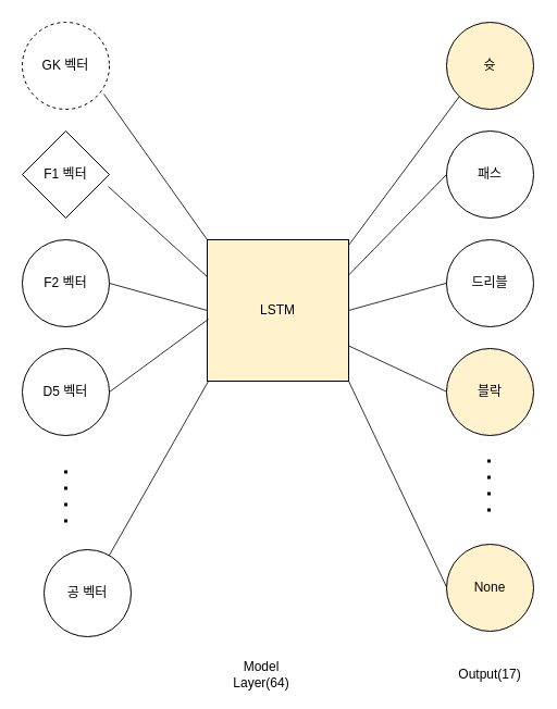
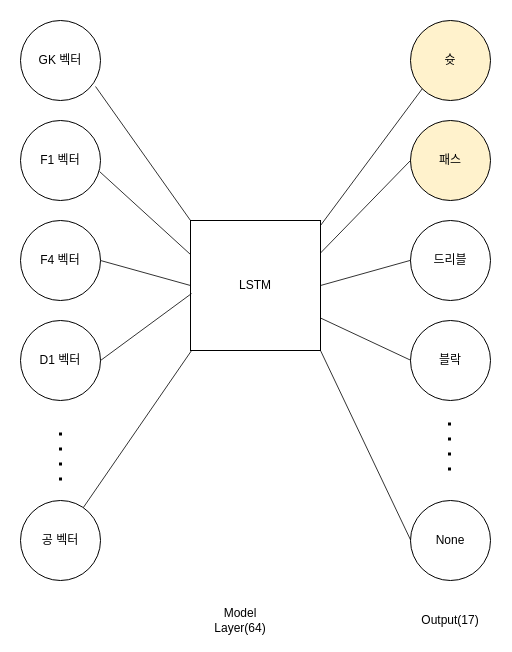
  <mxCell id="0" />
  <mxCell id="1" parent="0" />
- <mxCell id="2" value="GK 벡터" style="ellipse;whiteSpace=wrap;html=1;aspect=fixed;dashed=1;" vertex="1" parent="1"><mxGeometry x="20" y="20" width="80" height="80" as="geometry" /></mxCell>
- <mxCell id="3" value="F1 벡터" style="rhombus;whiteSpace=wrap;html=1;aspect=fixed;" vertex="1" parent="1"><mxGeometry x="20" y="120" width="80" height="80" as="geometry" /></mxCell>
- <mxCell id="4" value="F2 벡터" style="ellipse;whiteSpace=wrap;html=1;aspect=fixed;" vertex="1" parent="1"><mxGeometry x="20" y="220" width="80" height="80" as="geometry" /></mxCell>
- <mxCell id="5" value="D5 벡터" style="ellipse;whiteSpace=wrap;html=1;aspect=fixed;" vertex="1" parent="1"><mxGeometry x="20" y="320" width="80" height="80" as="geometry" /></mxCell>
+ <mxCell id="2" value="GK 벡터" style="ellipse;whiteSpace=wrap;html=1;aspect=fixed;" vertex="1" parent="1"><mxGeometry x="20" y="20" width="80" height="80" as="geometry" /></mxCell>
+ <mxCell id="3" value="F1 벡터" style="ellipse;whiteSpace=wrap;html=1;aspect=fixed;" vertex="1" parent="1"><mxGeometry x="20" y="120" width="80" height="80" as="geometry" /></mxCell>
+ <mxCell id="4" value="F4 벡터" style="ellipse;whiteSpace=wrap;html=1;aspect=fixed;" vertex="1" parent="1"><mxGeometry x="20" y="220" width="80" height="80" as="geometry" /></mxCell>
+ <mxCell id="5" value="D1 벡터" style="ellipse;whiteSpace=wrap;html=1;aspect=fixed;" vertex="1" parent="1"><mxGeometry x="20" y="320" width="80" height="80" as="geometry" /></mxCell>
  <mxCell id="6" value="" style="endArrow=none;dashed=1;html=1;dashPattern=1 4;strokeWidth=3;" edge="1" parent="1"><mxGeometry width="50" height="50" relative="1" as="geometry"><mxPoint x="60" y="480" as="sourcePoint" /><mxPoint x="60" y="420" as="targetPoint" /></mxGeometry></mxCell>
- <mxCell id="7" value="공 벡터" style="ellipse;whiteSpace=wrap;html=1;aspect=fixed;" vertex="1" parent="1"><mxGeometry x="40" y="505" width="80" height="80" as="geometry" /></mxCell>
- <mxCell id="8" value="LSTM" style="whiteSpace=wrap;html=1;aspect=fixed;fillColor=#fff2cc;" vertex="1" parent="1"><mxGeometry x="190" y="220" width="130" height="130" as="geometry" /></mxCell>
+ <mxCell id="7" value="공 벡터" style="ellipse;whiteSpace=wrap;html=1;aspect=fixed;" vertex="1" parent="1"><mxGeometry x="20" y="500" width="80" height="80" as="geometry" /></mxCell>
+ <mxCell id="8" value="LSTM" style="whiteSpace=wrap;html=1;aspect=fixed;" vertex="1" parent="1"><mxGeometry x="190" y="220" width="130" height="130" as="geometry" /></mxCell>
  <mxCell id="9" value="드리블" style="ellipse;whiteSpace=wrap;html=1;aspect=fixed;" vertex="1" parent="1"><mxGeometry x="410" y="220" width="80" height="80" as="geometry" /></mxCell>
  <mxCell id="10" value="슛" style="ellipse;whiteSpace=wrap;html=1;aspect=fixed;fillColor=#fff2cc;" vertex="1" parent="1"><mxGeometry x="410" y="20" width="80" height="80" as="geometry" /></mxCell>
- <mxCell id="11" value="패스" style="ellipse;whiteSpace=wrap;html=1;aspect=fixed;" vertex="1" parent="1"><mxGeometry x="410" y="120" width="80" height="80" as="geometry" /></mxCell>
- <mxCell id="12" value="블락" style="ellipse;whiteSpace=wrap;html=1;aspect=fixed;fillColor=#fff2cc;" vertex="1" parent="1"><mxGeometry x="410" y="320" width="80" height="80" as="geometry" /></mxCell>
+ <mxCell id="11" value="패스" style="ellipse;whiteSpace=wrap;html=1;aspect=fixed;fillColor=#fff2cc;" vertex="1" parent="1"><mxGeometry x="410" y="120" width="80" height="80" as="geometry" /></mxCell>
+ <mxCell id="12" value="블락" style="ellipse;whiteSpace=wrap;html=1;aspect=fixed;" vertex="1" parent="1"><mxGeometry x="410" y="320" width="80" height="80" as="geometry" /></mxCell>
  <mxCell id="13" value="" style="endArrow=none;dashed=1;html=1;dashPattern=1 4;strokeWidth=3;" edge="1" parent="1"><mxGeometry width="50" height="50" relative="1" as="geometry"><mxPoint x="449" y="470" as="sourcePoint" /><mxPoint x="449" y="410" as="targetPoint" /></mxGeometry></mxCell>
- <mxCell id="14" value="None" style="ellipse;whiteSpace=wrap;html=1;aspect=fixed;fillColor=#fff2cc;" vertex="1" parent="1"><mxGeometry x="410" y="500" width="80" height="80" as="geometry" /></mxCell>
+ <mxCell id="14" value="None" style="ellipse;whiteSpace=wrap;html=1;aspect=fixed;" vertex="1" parent="1"><mxGeometry x="410" y="500" width="80" height="80" as="geometry" /></mxCell>
  <mxCell id="15" value="Model Layer(64)" style="text;html=1;strokeColor=none;fillColor=none;align=center;verticalAlign=middle;whiteSpace=wrap;rounded=0;" vertex="1" parent="1"><mxGeometry x="220" y="610" width="40" height="20" as="geometry" /></mxCell>
  <mxCell id="16" value="Output(17)" style="text;html=1;strokeColor=none;fillColor=none;align=center;verticalAlign=middle;whiteSpace=wrap;rounded=0;" vertex="1" parent="1"><mxGeometry x="430" y="610" width="40" height="20" as="geometry" /></mxCell>
  <mxCell id="17" value="" style="endArrow=none;html=1;strokeWidth=1;opacity=80;exitX=0.938;exitY=0.825;exitDx=0;exitDy=0;exitPerimeter=0;" edge="1" parent="1" source="2"><mxGeometry width="50" height="50" relative="1" as="geometry"><mxPoint x="140" y="270" as="sourcePoint" /><mxPoint x="190" y="220" as="targetPoint" /><Array as="points" /></mxGeometry></mxCell>
  <mxCell id="18" value="" style="endArrow=none;html=1;strokeWidth=1;opacity=80;exitX=0.988;exitY=0.638;exitDx=0;exitDy=0;exitPerimeter=0;" edge="1" parent="1" source="3"><mxGeometry width="50" height="50" relative="1" as="geometry"><mxPoint x="95.04" y="120" as="sourcePoint" /><mxPoint x="190" y="254" as="targetPoint" /><Array as="points" /></mxGeometry></mxCell>
  <mxCell id="19" value="" style="endArrow=none;html=1;strokeWidth=1;opacity=80;exitX=0.938;exitY=0.825;exitDx=0;exitDy=0;exitPerimeter=0;entryX=0;entryY=0.5;entryDx=0;entryDy=0;" edge="1" parent="1" target="8"><mxGeometry width="50" height="50" relative="1" as="geometry"><mxPoint x="100.04" y="260" as="sourcePoint" /><mxPoint x="195" y="394" as="targetPoint" /><Array as="points" /></mxGeometry></mxCell>
  <mxCell id="20" value="" style="endArrow=none;html=1;strokeWidth=1;opacity=80;exitX=0.938;exitY=0.825;exitDx=0;exitDy=0;exitPerimeter=0;entryX=0.008;entryY=0.562;entryDx=0;entryDy=0;entryPerimeter=0;" edge="1" parent="1" target="8"><mxGeometry width="50" height="50" relative="1" as="geometry"><mxPoint x="100.04" y="360" as="sourcePoint" /><mxPoint x="195" y="494" as="targetPoint" /><Array as="points" /></mxGeometry></mxCell>
  <mxCell id="21" value="" style="endArrow=none;html=1;strokeWidth=1;opacity=80;entryX=0.008;entryY=0.562;entryDx=0;entryDy=0;entryPerimeter=0;" edge="1" parent="1" source="7"><mxGeometry width="50" height="50" relative="1" as="geometry"><mxPoint x="100.04" y="417" as="sourcePoint" /><mxPoint x="191.04" y="350.06" as="targetPoint" /><Array as="points" /></mxGeometry></mxCell>
  <mxCell id="22" value="" style="endArrow=none;html=1;strokeWidth=1;opacity=80;entryX=0;entryY=1;entryDx=0;entryDy=0;" edge="1" parent="1" target="10"><mxGeometry width="50" height="50" relative="1" as="geometry"><mxPoint x="320" y="225" as="sourcePoint" /><mxPoint x="370" y="175" as="targetPoint" /></mxGeometry></mxCell>
  <mxCell id="23" value="" style="endArrow=none;html=1;strokeWidth=1;opacity=80;entryX=0;entryY=1;entryDx=0;entryDy=0;exitX=1;exitY=0.5;exitDx=0;exitDy=0;" edge="1" parent="1" source="8"><mxGeometry width="50" height="50" relative="1" as="geometry"><mxPoint x="308.5" y="396.5" as="sourcePoint" /><mxPoint x="410.216" y="259.784" as="targetPoint" /></mxGeometry></mxCell>
  <mxCell id="24" value="" style="endArrow=none;html=1;strokeWidth=1;opacity=80;entryX=0;entryY=1;entryDx=0;entryDy=0;exitX=1;exitY=0.75;exitDx=0;exitDy=0;" edge="1" parent="1" source="8"><mxGeometry width="50" height="50" relative="1" as="geometry"><mxPoint x="308.5" y="496.5" as="sourcePoint" /><mxPoint x="410.216" y="359.784" as="targetPoint" /></mxGeometry></mxCell>
  <mxCell id="25" value="" style="endArrow=none;html=1;strokeWidth=1;opacity=80;entryX=0;entryY=1;entryDx=0;entryDy=0;exitX=1;exitY=1;exitDx=0;exitDy=0;exitPerimeter=0;" edge="1" parent="1" source="8"><mxGeometry width="50" height="50" relative="1" as="geometry"><mxPoint x="308.5" y="676.5" as="sourcePoint" /><mxPoint x="410.216" y="539.784" as="targetPoint" /></mxGeometry></mxCell>
  <mxCell id="26" value="" style="endArrow=none;html=1;strokeWidth=1;opacity=80;entryX=0;entryY=1;entryDx=0;entryDy=0;exitX=1;exitY=0.25;exitDx=0;exitDy=0;" edge="1" parent="1" source="8"><mxGeometry width="50" height="50" relative="1" as="geometry"><mxPoint x="308.5" y="296.5" as="sourcePoint" /><mxPoint x="410.216" y="159.784" as="targetPoint" /></mxGeometry></mxCell>
